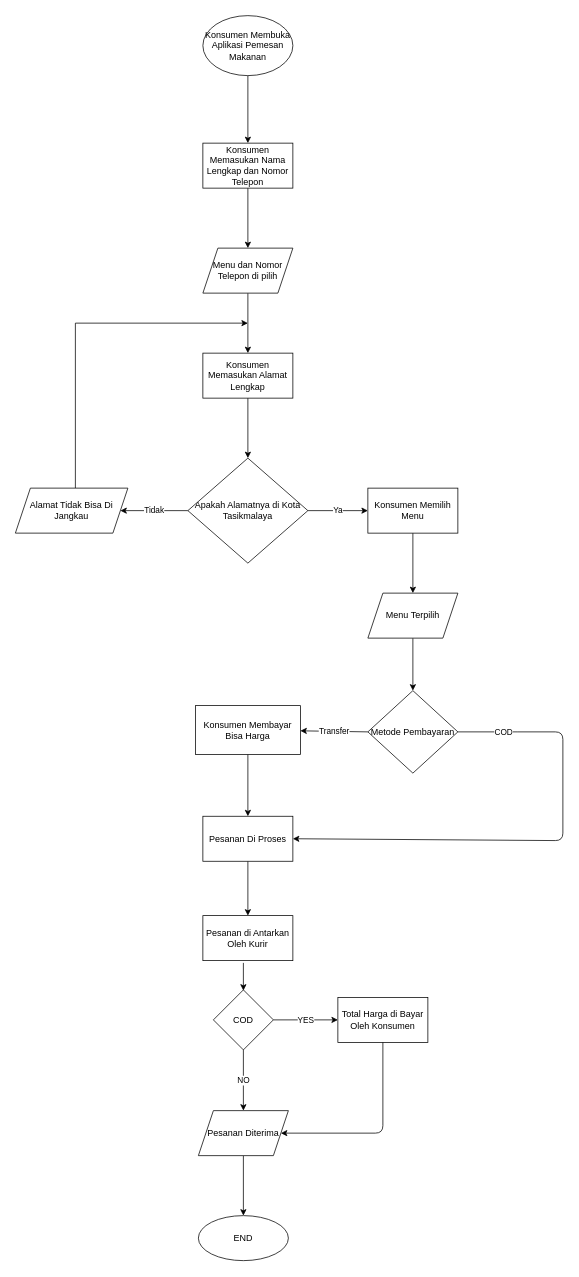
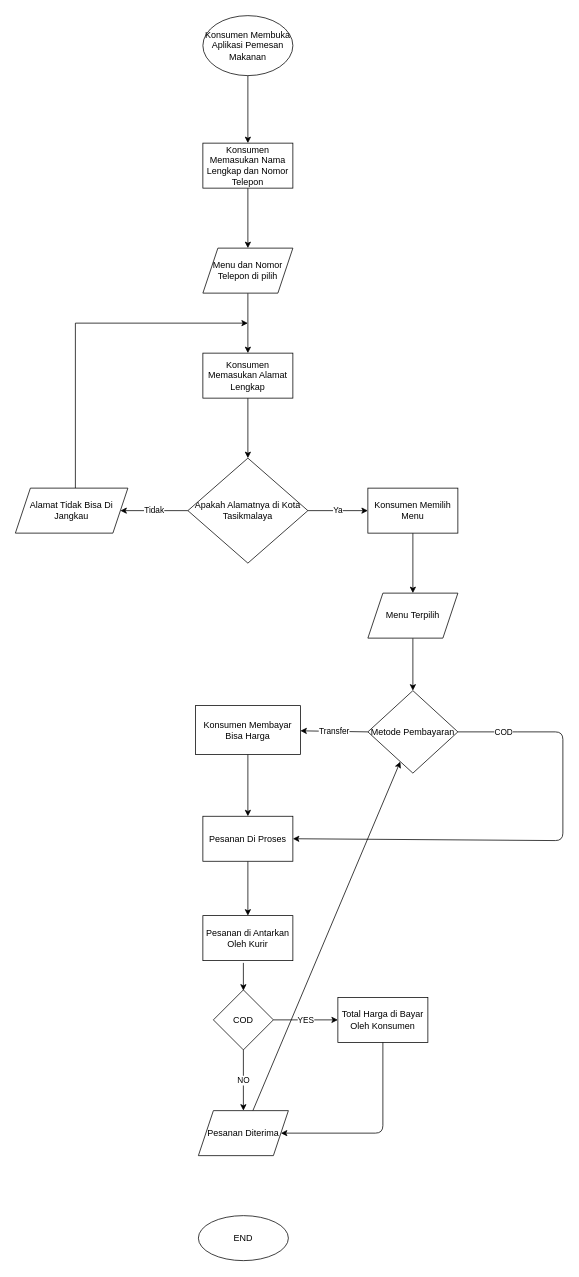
  <mxCell id="0" />
  <mxCell id="1" parent="0" />
  <mxCell id="2" value="" style="edgeStyle=none;html=1;" edge="1" parent="1" source="3" target="5"><mxGeometry relative="1" as="geometry" /></mxCell>
  <mxCell id="3" value="Konsumen Membuka Aplikasi Pemesan Makanan" style="ellipse;whiteSpace=wrap;html=1;" vertex="1" parent="1"><mxGeometry x="270" y="20" width="120" height="80" as="geometry" /></mxCell>
  <mxCell id="4" value="" style="edgeStyle=none;html=1;" edge="1" parent="1" source="5" target="7"><mxGeometry relative="1" as="geometry" /></mxCell>
  <mxCell id="5" value="Konsumen Memasukan Nama Lengkap dan Nomor Telepon" style="whiteSpace=wrap;html=1;" vertex="1" parent="1"><mxGeometry x="270" y="190" width="120" height="60" as="geometry" /></mxCell>
  <mxCell id="6" value="" style="edgeStyle=none;html=1;" edge="1" parent="1" source="7" target="9"><mxGeometry relative="1" as="geometry" /></mxCell>
  <mxCell id="7" value="Menu dan Nomor Telepon di pilih" style="shape=parallelogram;perimeter=parallelogramPerimeter;whiteSpace=wrap;html=1;fixedSize=1;" vertex="1" parent="1"><mxGeometry x="270" y="330" width="120" height="60" as="geometry" /></mxCell>
  <mxCell id="8" value="" style="edgeStyle=none;html=1;" edge="1" parent="1" source="9" target="12"><mxGeometry relative="1" as="geometry" /></mxCell>
  <mxCell id="9" value="Konsumen Memasukan Alamat Lengkap" style="whiteSpace=wrap;html=1;" vertex="1" parent="1"><mxGeometry x="270" y="470" width="120" height="60" as="geometry" /></mxCell>
  <mxCell id="10" value="Ya" style="edgeStyle=none;html=1;" edge="1" parent="1" source="12"><mxGeometry relative="1" as="geometry"><mxPoint x="490" y="680" as="targetPoint" /></mxGeometry></mxCell>
  <mxCell id="11" value="Tidak" style="edgeStyle=none;html=1;" edge="1" parent="1" source="12" target="15"><mxGeometry relative="1" as="geometry"><mxPoint x="170" y="680" as="targetPoint" /></mxGeometry></mxCell>
  <mxCell id="12" value="Apakah Alamatnya di Kota Tasikmalaya" style="rhombus;whiteSpace=wrap;html=1;" vertex="1" parent="1"><mxGeometry x="250" y="610" width="160" height="140" as="geometry" /></mxCell>
  <mxCell id="13" value="" style="endArrow=none;html=1;" edge="1" parent="1"><mxGeometry width="50" height="50" relative="1" as="geometry"><mxPoint x="100" y="650" as="sourcePoint" /><mxPoint x="100" y="430" as="targetPoint" /></mxGeometry></mxCell>
  <mxCell id="14" value="" style="endArrow=classic;html=1;" edge="1" parent="1"><mxGeometry width="50" height="50" relative="1" as="geometry"><mxPoint x="100" y="430" as="sourcePoint" /><mxPoint x="330" y="430" as="targetPoint" /></mxGeometry></mxCell>
  <mxCell id="15" value="Alamat Tidak Bisa Di Jangkau" style="shape=parallelogram;perimeter=parallelogramPerimeter;whiteSpace=wrap;html=1;fixedSize=1;" vertex="1" parent="1"><mxGeometry x="20" y="650" width="150" height="60" as="geometry" /></mxCell>
  <mxCell id="16" value="" style="edgeStyle=none;html=1;" edge="1" parent="1" source="17" target="19"><mxGeometry relative="1" as="geometry" /></mxCell>
  <mxCell id="17" value="Konsumen Memilih Menu" style="rounded=0;whiteSpace=wrap;html=1;" vertex="1" parent="1"><mxGeometry x="490" y="650" width="120" height="60" as="geometry" /></mxCell>
  <mxCell id="18" value="" style="edgeStyle=none;html=1;" edge="1" parent="1" source="19" target="20"><mxGeometry relative="1" as="geometry" /></mxCell>
  <mxCell id="19" value="Menu Terpilih" style="shape=parallelogram;perimeter=parallelogramPerimeter;whiteSpace=wrap;html=1;fixedSize=1;rounded=0;" vertex="1" parent="1"><mxGeometry x="490" y="790" width="120" height="60" as="geometry" /></mxCell>
  <mxCell id="20" value="Metode Pembayaran" style="rhombus;whiteSpace=wrap;html=1;rounded=0;" vertex="1" parent="1"><mxGeometry x="490" y="920" width="120" height="110" as="geometry" /></mxCell>
  <mxCell id="21" value="Transfer" style="endArrow=classic;html=1;exitX=0;exitY=0.5;exitDx=0;exitDy=0;" edge="1" parent="1" source="20" target="24"><mxGeometry width="50" height="50" relative="1" as="geometry"><mxPoint x="290" y="900" as="sourcePoint" /><mxPoint x="380" y="975" as="targetPoint" /></mxGeometry></mxCell>
  <mxCell id="22" value="COD" style="endArrow=classic;html=1;exitX=1;exitY=0.5;exitDx=0;exitDy=0;entryX=1;entryY=0.5;entryDx=0;entryDy=0;" edge="1" parent="1" source="20" target="26"><mxGeometry x="-0.811" width="50" height="50" relative="1" as="geometry"><mxPoint x="290" y="900" as="sourcePoint" /><mxPoint x="400" y="1120" as="targetPoint" /><Array as="points"><mxPoint x="680" y="975" /><mxPoint x="750" y="975" /><mxPoint x="750" y="1120" /></Array><mxPoint as="offset" /></mxGeometry></mxCell>
  <mxCell id="23" value="" style="edgeStyle=none;html=1;" edge="1" parent="1" source="24" target="26"><mxGeometry relative="1" as="geometry" /></mxCell>
  <mxCell id="24" value="Konsumen Membayar Bisa Harga" style="rounded=0;whiteSpace=wrap;html=1;" vertex="1" parent="1"><mxGeometry x="260" y="940" width="140" height="65" as="geometry" /></mxCell>
  <mxCell id="25" value="" style="edgeStyle=none;html=1;exitX=0.5;exitY=1;exitDx=0;exitDy=0;entryX=0.5;entryY=0;entryDx=0;entryDy=0;" edge="1" parent="1" source="26" target="27"><mxGeometry relative="1" as="geometry"><mxPoint x="490" y="1207.5" as="sourcePoint" /><mxPoint x="440" y="1235" as="targetPoint" /></mxGeometry></mxCell>
  <mxCell id="26" value="Pesanan Di Proses" style="whiteSpace=wrap;html=1;rounded=0;" vertex="1" parent="1"><mxGeometry x="270" y="1087.5" width="120" height="60" as="geometry" /></mxCell>
  <mxCell id="27" value="Pesanan di Antarkan Oleh Kurir" style="rounded=0;whiteSpace=wrap;html=1;" vertex="1" parent="1"><mxGeometry x="270" y="1220" width="120" height="60" as="geometry" /></mxCell>
  <mxCell id="28" value="COD" style="rhombus;whiteSpace=wrap;html=1;" vertex="1" parent="1"><mxGeometry x="284" y="1319" width="80" height="80" as="geometry" /></mxCell>
  <mxCell id="29" value="YES" style="endArrow=classic;html=1;exitX=1;exitY=0.5;exitDx=0;exitDy=0;" edge="1" parent="1" source="28"><mxGeometry width="50" height="50" relative="1" as="geometry"><mxPoint x="600" y="1190" as="sourcePoint" /><mxPoint x="450" y="1359" as="targetPoint" /></mxGeometry></mxCell>
  <mxCell id="30" value="NO" style="endArrow=classic;html=1;exitX=0.5;exitY=1;exitDx=0;exitDy=0;" edge="1" parent="1" source="28"><mxGeometry width="50" height="50" relative="1" as="geometry"><mxPoint x="600" y="1190" as="sourcePoint" /><mxPoint x="324" y="1480" as="targetPoint" /></mxGeometry></mxCell>
  <mxCell id="31" value="Total Harga di Bayar Oleh Konsumen" style="rounded=0;whiteSpace=wrap;html=1;" vertex="1" parent="1"><mxGeometry x="450" y="1329" width="120" height="60" as="geometry" /></mxCell>
  <mxCell id="32" value="" style="endArrow=classic;html=1;exitX=0.45;exitY=1.05;exitDx=0;exitDy=0;exitPerimeter=0;" edge="1" parent="1" source="27"><mxGeometry width="50" height="50" relative="1" as="geometry"><mxPoint x="600" y="1310" as="sourcePoint" /><mxPoint x="324" y="1320" as="targetPoint" /></mxGeometry></mxCell>
- <mxCell id="33" value="" style="edgeStyle=none;html=1;" edge="1" parent="1" source="34" target="36"><mxGeometry relative="1" as="geometry" /></mxCell>
+ <mxCell id="33" value="" style="edgeStyle=none;html=1;" edge="1" parent="1" source="34" target="20"><mxGeometry relative="1" as="geometry" /></mxCell>
  <mxCell id="34" value="Pesanan Diterima" style="shape=parallelogram;perimeter=parallelogramPerimeter;whiteSpace=wrap;html=1;fixedSize=1;" vertex="1" parent="1"><mxGeometry x="264" y="1480" width="120" height="60" as="geometry" /></mxCell>
  <mxCell id="35" value="" style="endArrow=classic;html=1;exitX=0.5;exitY=1;exitDx=0;exitDy=0;entryX=1;entryY=0.5;entryDx=0;entryDy=0;" edge="1" parent="1" source="31" target="34"><mxGeometry width="50" height="50" relative="1" as="geometry"><mxPoint x="360" y="1480" as="sourcePoint" /><mxPoint x="510" y="1510" as="targetPoint" /><Array as="points"><mxPoint x="510" y="1510" /></Array></mxGeometry></mxCell>
  <mxCell id="36" value="END" style="ellipse;whiteSpace=wrap;html=1;" vertex="1" parent="1"><mxGeometry x="264" y="1620" width="120" height="60" as="geometry" /></mxCell>
